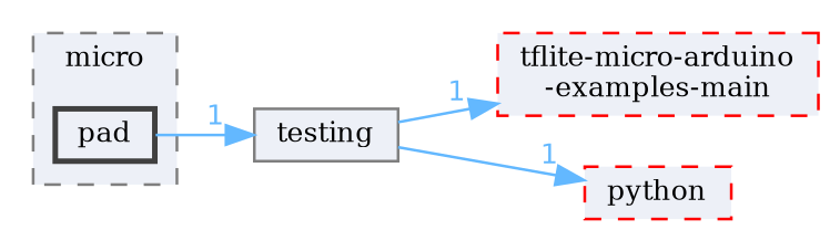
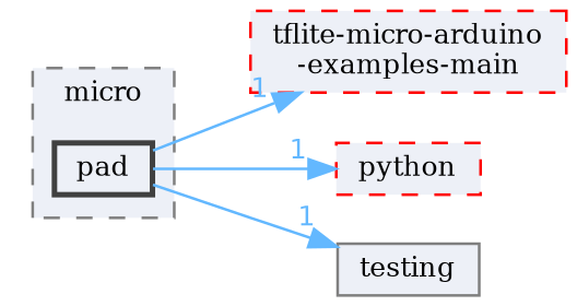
  digraph {
    compound=true
    fontname="DejaVu Serif"
    rankdir=LR
    node [color=red fillcolor="#edf0f7" fontname="DejaVu Serif" fontsize=10 shape=box style="filled,dashed"]
    edge [color=steelblue1 fontcolor=steelblue1 fontname="DejaVu Serif" fontsize=10 headlabel=1 labeldistance=1.5 labelfontname=Helvetica labelfontsize=10]
    n1 [color=grey25 height=0.2 label=pad style="filled,bold" width=0.4]
    n2 [height=0.2 label="tflite-micro-arduino\l-examples-main" width=0.4]
    n3 [height=0.2 label=python width=0.4]
    n4 [color=grey50 height=0.2 label=testing style=filled width=0.4]
    subgraph cluster_1 {
      bgcolor="#edf0f7"
      fontsize=10
      label=micro
      pencolor=grey50
      style="filled,dashed"
      n1
    }
-   n4 -> n2
-   n4 -> n3
+   n1 -> n2
+   n1 -> n3
    n1 -> n4
  }
